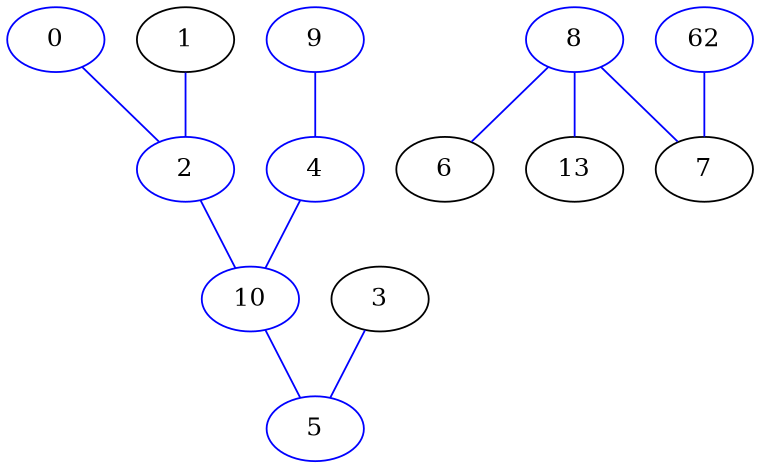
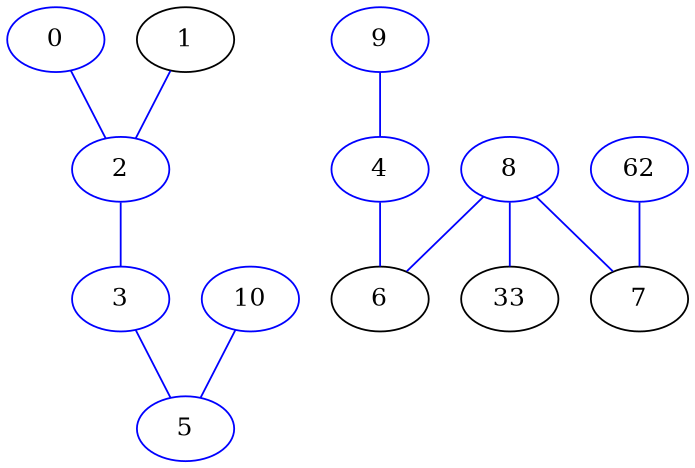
  strict graph {
    node [color=blue]
    edge [color=blue]
    0
    2
-   3 [color=black]
+   3
    5
    1 [color=black]
    6 [color=""]
    4
    7 [color=""]
    9
    10
    8
-   13 [color=""]
+   13 [label=33 color=""]
    n13 [label=62]
    0 -- 2
-   2 -- 10
+   2 -- 3
    3 -- 5
    1 -- 2
-   4 -- 10
+   4 -- 6
    9 -- 4
    10 -- 5
    8 -- 6
    8 -- 7
    8 -- 13
    n13 -- 7
  }
